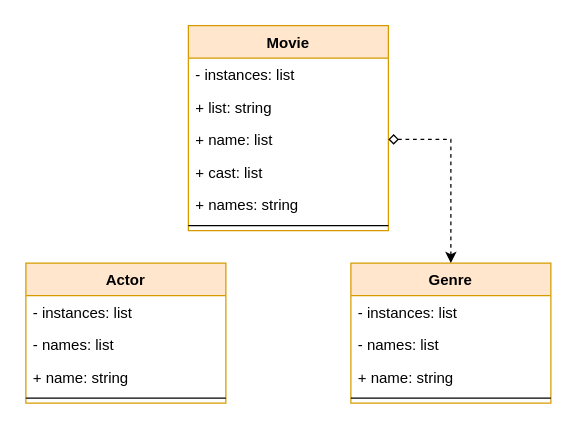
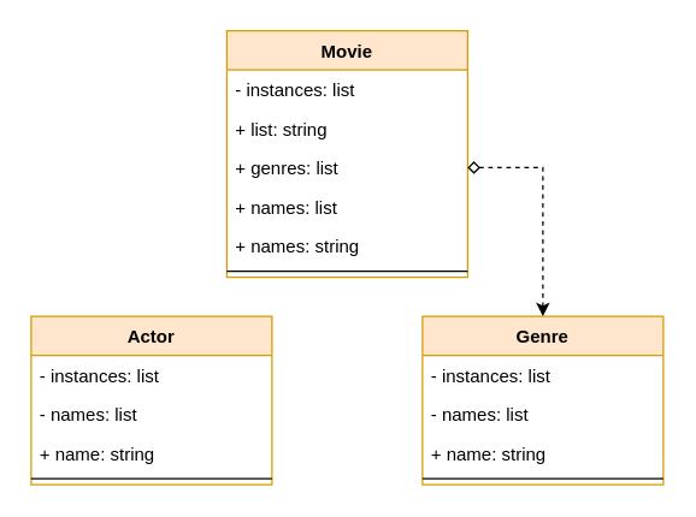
  <mxCell id="0" />
  <mxCell id="1" parent="0" />
  <mxCell id="2" value="Movie" style="swimlane;fontStyle=1;align=center;verticalAlign=top;childLayout=stackLayout;horizontal=1;startSize=26;horizontalStack=0;resizeParent=1;resizeParentMax=0;resizeLast=0;collapsible=1;marginBottom=0;fillColor=#ffe6cc;strokeColor=#d79b00;" vertex="1" parent="1"><mxGeometry x="150" y="20" width="160" height="164" as="geometry" /></mxCell>
  <mxCell id="3" value="- instances: list" style="text;strokeColor=none;fillColor=none;align=left;verticalAlign=top;spacingLeft=4;spacingRight=4;overflow=hidden;rotatable=0;points=[[0,0.5],[1,0.5]];portConstraint=eastwest;" vertex="1" parent="2"><mxGeometry y="26" width="160" height="26" as="geometry" /></mxCell>
  <mxCell id="4" value="+ list: string" style="text;strokeColor=none;fillColor=none;align=left;verticalAlign=top;spacingLeft=4;spacingRight=4;overflow=hidden;rotatable=0;points=[[0,0.5],[1,0.5]];portConstraint=eastwest;" vertex="1" parent="2"><mxGeometry y="52" width="160" height="26" as="geometry" /></mxCell>
- <mxCell id="5" value="+ name: list" style="text;strokeColor=none;fillColor=none;align=left;verticalAlign=top;spacingLeft=4;spacingRight=4;overflow=hidden;rotatable=0;points=[[0,0.5],[1,0.5]];portConstraint=eastwest;" vertex="1" parent="2"><mxGeometry y="78" width="160" height="26" as="geometry" /></mxCell>
- <mxCell id="6" value="+ cast: list" style="text;strokeColor=none;fillColor=none;align=left;verticalAlign=top;spacingLeft=4;spacingRight=4;overflow=hidden;rotatable=0;points=[[0,0.5],[1,0.5]];portConstraint=eastwest;" vertex="1" parent="2"><mxGeometry y="104" width="160" height="26" as="geometry" /></mxCell>
+ <mxCell id="5" value="+ genres: list" style="text;strokeColor=none;fillColor=none;align=left;verticalAlign=top;spacingLeft=4;spacingRight=4;overflow=hidden;rotatable=0;points=[[0,0.5],[1,0.5]];portConstraint=eastwest;" vertex="1" parent="2"><mxGeometry y="78" width="160" height="26" as="geometry" /></mxCell>
+ <mxCell id="6" value="+ names: list" style="text;strokeColor=none;fillColor=none;align=left;verticalAlign=top;spacingLeft=4;spacingRight=4;overflow=hidden;rotatable=0;points=[[0,0.5],[1,0.5]];portConstraint=eastwest;" vertex="1" parent="2"><mxGeometry y="104" width="160" height="26" as="geometry" /></mxCell>
  <mxCell id="7" value="+ names: string" style="text;strokeColor=none;fillColor=none;align=left;verticalAlign=top;spacingLeft=4;spacingRight=4;overflow=hidden;rotatable=0;points=[[0,0.5],[1,0.5]];portConstraint=eastwest;" vertex="1" parent="2"><mxGeometry y="130" width="160" height="26" as="geometry" /></mxCell>
  <mxCell id="8" value="" style="line;strokeWidth=1;fillColor=none;align=left;verticalAlign=middle;spacingTop=-1;spacingLeft=3;spacingRight=3;rotatable=0;labelPosition=right;points=[];portConstraint=eastwest;" vertex="1" parent="2"><mxGeometry y="156" width="160" height="8" as="geometry" /></mxCell>
  <mxCell id="9" value="Genre" style="swimlane;fontStyle=1;align=center;verticalAlign=top;childLayout=stackLayout;horizontal=1;startSize=26;horizontalStack=0;resizeParent=1;resizeParentMax=0;resizeLast=0;collapsible=1;marginBottom=0;fillColor=#ffe6cc;strokeColor=#d79b00;" vertex="1" parent="1"><mxGeometry x="280" y="210" width="160" height="112" as="geometry" /></mxCell>
  <mxCell id="10" value="- instances: list" style="text;strokeColor=none;fillColor=none;align=left;verticalAlign=top;spacingLeft=4;spacingRight=4;overflow=hidden;rotatable=0;points=[[0,0.5],[1,0.5]];portConstraint=eastwest;" vertex="1" parent="9"><mxGeometry y="26" width="160" height="26" as="geometry" /></mxCell>
  <mxCell id="11" value="- names: list" style="text;strokeColor=none;fillColor=none;align=left;verticalAlign=top;spacingLeft=4;spacingRight=4;overflow=hidden;rotatable=0;points=[[0,0.5],[1,0.5]];portConstraint=eastwest;" vertex="1" parent="9"><mxGeometry y="52" width="160" height="26" as="geometry" /></mxCell>
  <mxCell id="12" value="+ name: string" style="text;strokeColor=none;fillColor=none;align=left;verticalAlign=top;spacingLeft=4;spacingRight=4;overflow=hidden;rotatable=0;points=[[0,0.5],[1,0.5]];portConstraint=eastwest;" vertex="1" parent="9"><mxGeometry y="78" width="160" height="26" as="geometry" /></mxCell>
  <mxCell id="13" value="" style="line;strokeWidth=1;fillColor=none;align=left;verticalAlign=middle;spacingTop=-1;spacingLeft=3;spacingRight=3;rotatable=0;labelPosition=right;points=[];portConstraint=eastwest;" vertex="1" parent="9"><mxGeometry y="104" width="160" height="8" as="geometry" /></mxCell>
  <mxCell id="14" value="Actor" style="swimlane;fontStyle=1;align=center;verticalAlign=top;childLayout=stackLayout;horizontal=1;startSize=26;horizontalStack=0;resizeParent=1;resizeParentMax=0;resizeLast=0;collapsible=1;marginBottom=0;fillColor=#ffe6cc;strokeColor=#d79b00;" vertex="1" parent="1"><mxGeometry x="20" y="210" width="160" height="112" as="geometry" /></mxCell>
  <mxCell id="15" value="- instances: list" style="text;strokeColor=none;fillColor=none;align=left;verticalAlign=top;spacingLeft=4;spacingRight=4;overflow=hidden;rotatable=0;points=[[0,0.5],[1,0.5]];portConstraint=eastwest;" vertex="1" parent="14"><mxGeometry y="26" width="160" height="26" as="geometry" /></mxCell>
  <mxCell id="16" value="- names: list" style="text;strokeColor=none;fillColor=none;align=left;verticalAlign=top;spacingLeft=4;spacingRight=4;overflow=hidden;rotatable=0;points=[[0,0.5],[1,0.5]];portConstraint=eastwest;" vertex="1" parent="14"><mxGeometry y="52" width="160" height="26" as="geometry" /></mxCell>
  <mxCell id="17" value="+ name: string" style="text;strokeColor=none;fillColor=none;align=left;verticalAlign=top;spacingLeft=4;spacingRight=4;overflow=hidden;rotatable=0;points=[[0,0.5],[1,0.5]];portConstraint=eastwest;" vertex="1" parent="14"><mxGeometry y="78" width="160" height="26" as="geometry" /></mxCell>
  <mxCell id="18" value="" style="line;strokeWidth=1;fillColor=none;align=left;verticalAlign=middle;spacingTop=-1;spacingLeft=3;spacingRight=3;rotatable=0;labelPosition=right;points=[];portConstraint=eastwest;" vertex="1" parent="14"><mxGeometry y="104" width="160" height="8" as="geometry" /></mxCell>
  <mxCell id="19" style="edgeStyle=orthogonalEdgeStyle;rounded=0;orthogonalLoop=1;jettySize=auto;html=1;exitX=1;exitY=0.5;exitDx=0;exitDy=0;entryX=0.5;entryY=0;entryDx=0;entryDy=0;startArrow=diamond;startFill=0;dashed=1;" edge="1" parent="1" source="5" target="9"><mxGeometry relative="1" as="geometry" /></mxCell>
